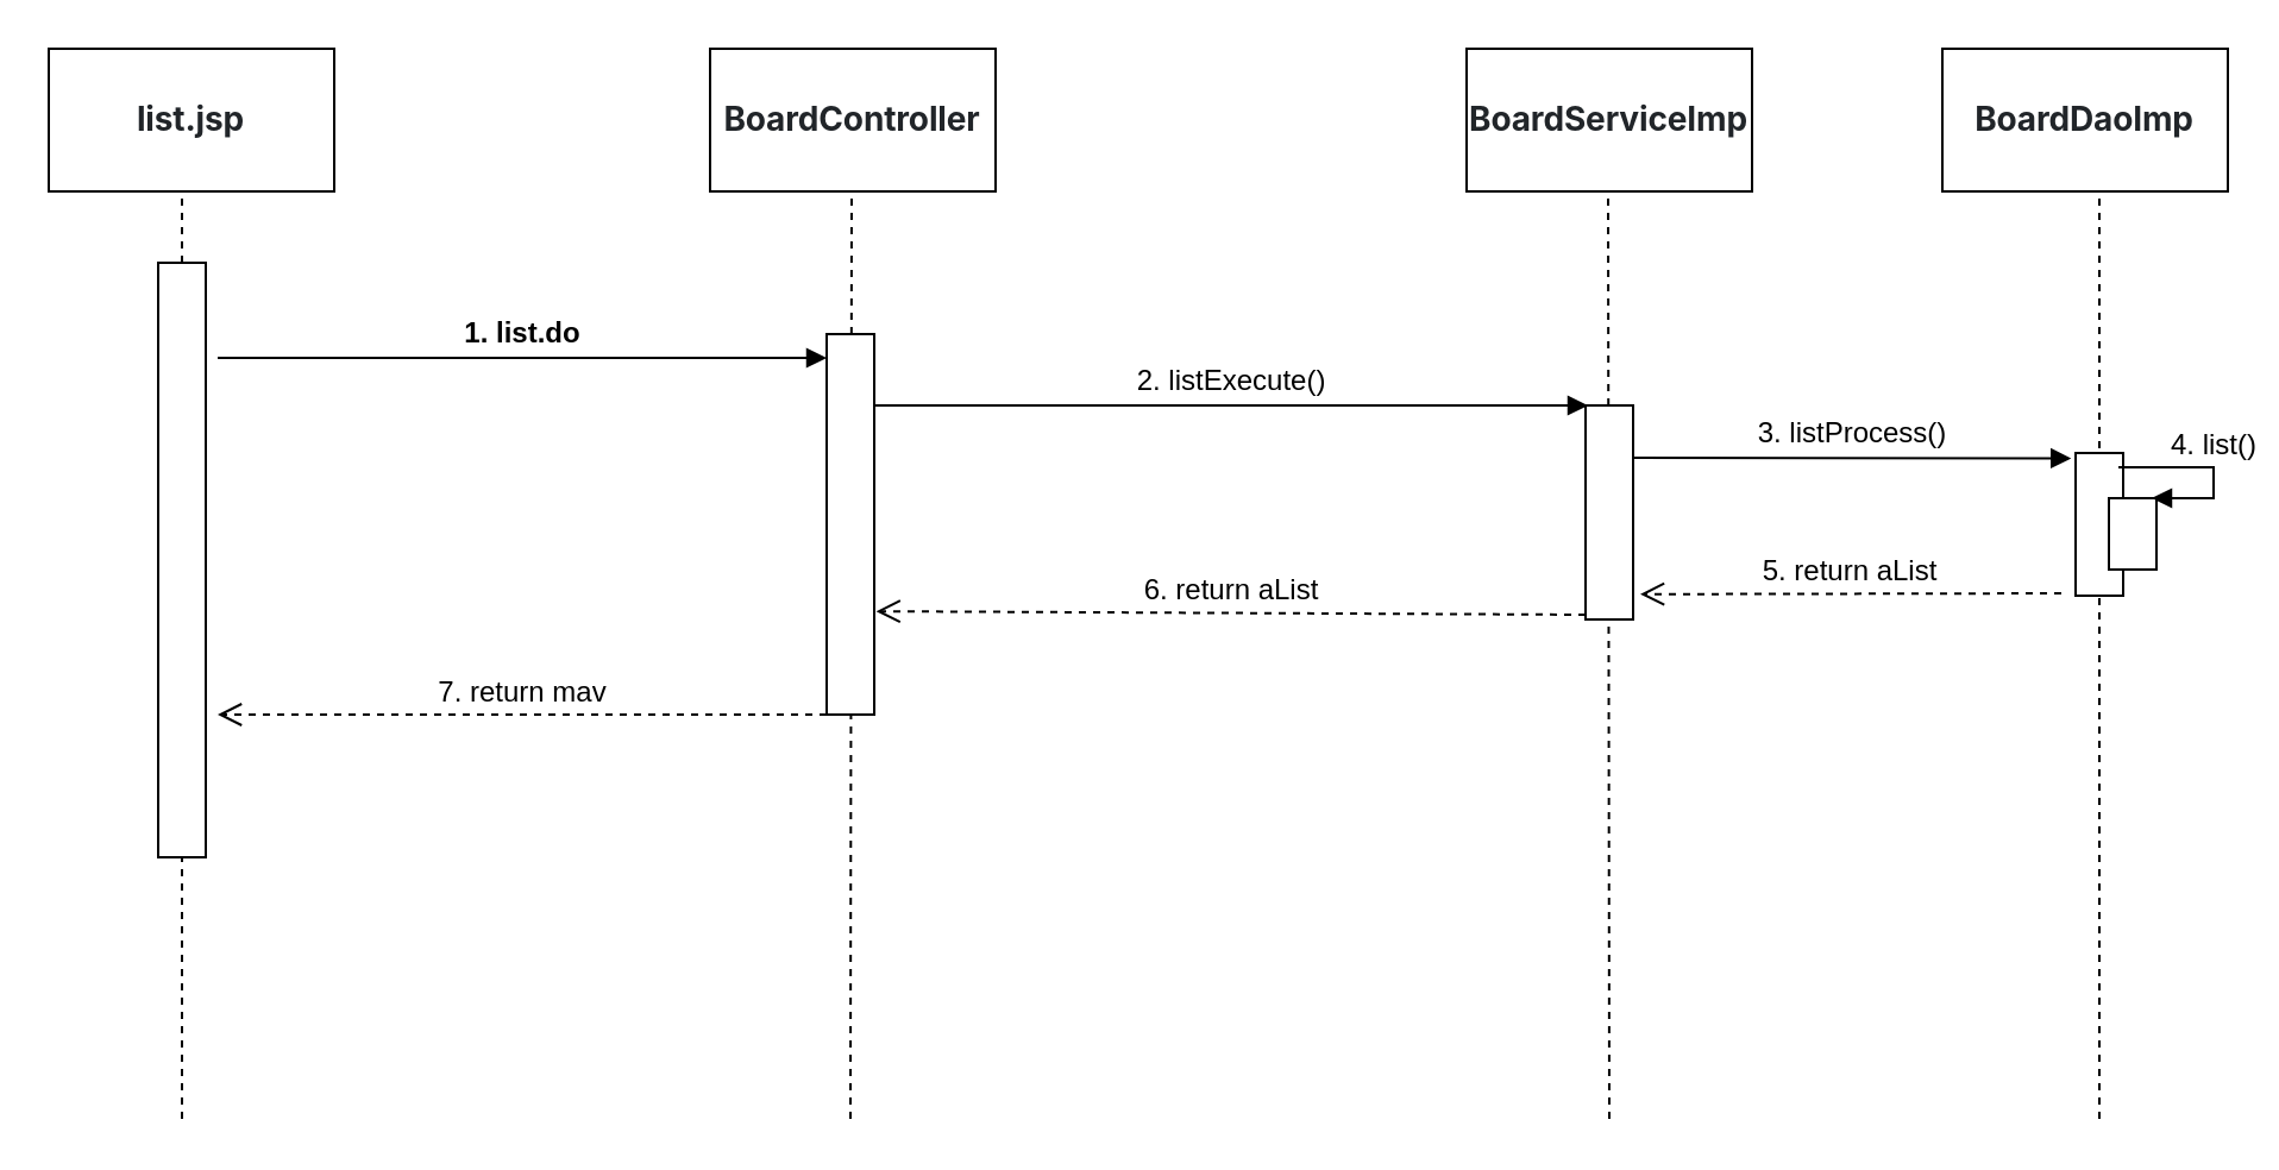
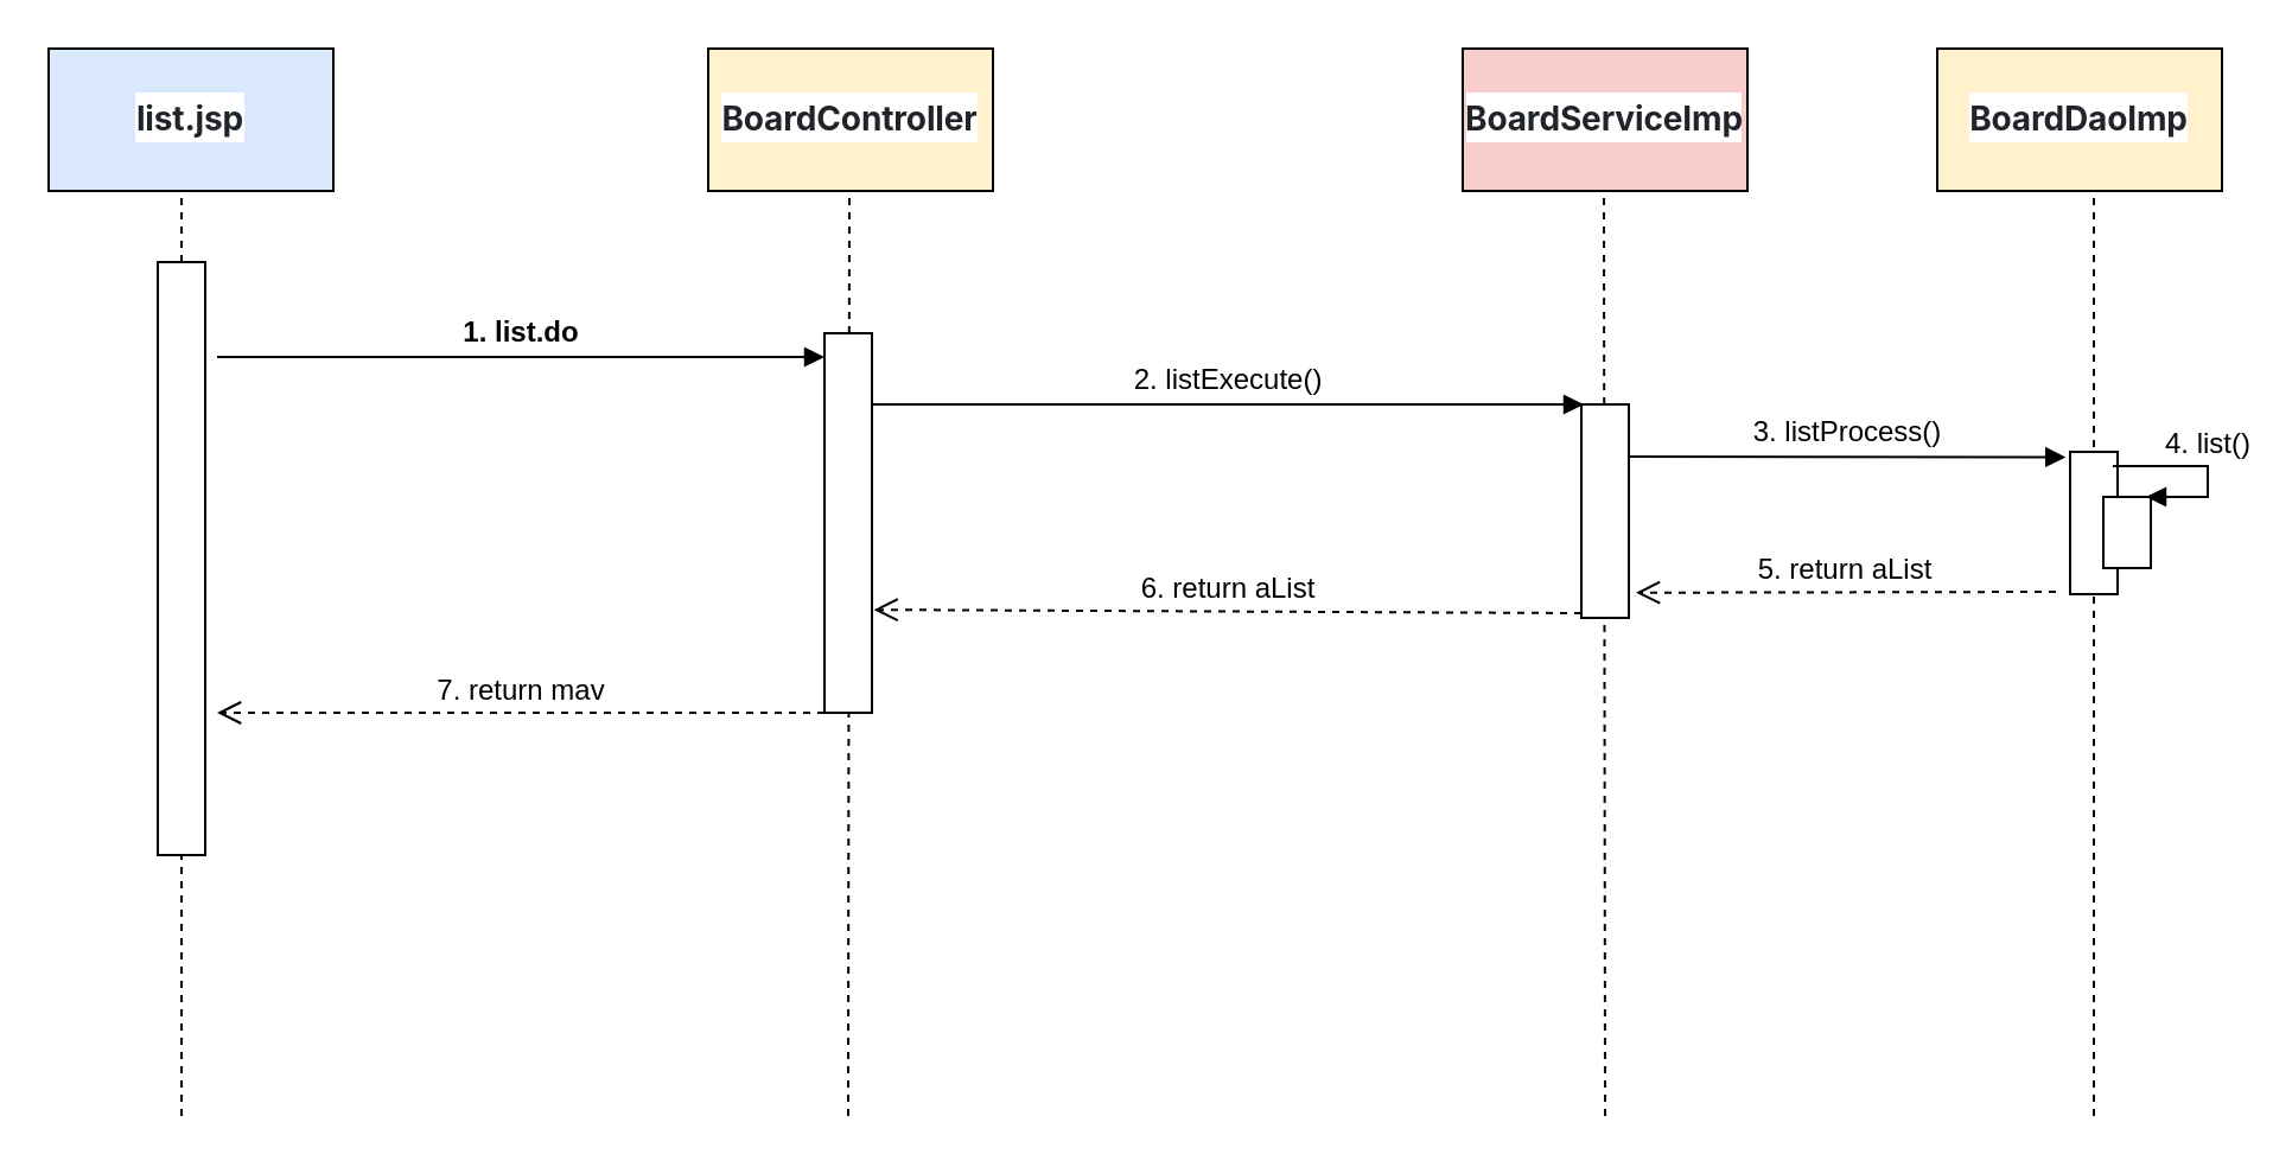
  <mxCell id="0" />
  <mxCell id="1" parent="0" />
- <mxCell id="2" value="&lt;h3 style=&quot;box-sizing: inherit; line-height: 1.5; margin-bottom: 1rem; color: rgb(33, 37, 41); font-family: -apple-system, BlinkMacSystemFont, &amp;quot;Helvetica Neue&amp;quot;, &amp;quot;Apple SD Gothic Neo&amp;quot;, &amp;quot;Malgun Gothic&amp;quot;, &amp;quot;맑은 고딕&amp;quot;, 나눔고딕, &amp;quot;Nanum Gothic&amp;quot;, &amp;quot;Noto Sans KR&amp;quot;, &amp;quot;Noto Sans CJK KR&amp;quot;, arial, 돋움, Dotum, Tahoma, Geneva, sans-serif; letter-spacing: -0.072px; text-align: start; background-color: rgb(255, 255, 255);&quot; id=&quot;1-boardcontroller패키지---boardcontroller클래스-생성&quot;&gt;&lt;span style=&quot;font-size: 14px;&quot;&gt;list.jsp&lt;/span&gt;&lt;/h3&gt;" style="rounded=0;whiteSpace=wrap;html=1;" parent="1" vertex="1"><mxGeometry x="20" y="20" width="120" height="60" as="geometry" /></mxCell>
- <mxCell id="3" value="&lt;h3 style=&quot;border-color: var(--border-color); box-sizing: inherit; line-height: 1.5; margin-bottom: 1rem; color: rgb(33, 37, 41); font-family: -apple-system, BlinkMacSystemFont, &amp;quot;Helvetica Neue&amp;quot;, &amp;quot;Apple SD Gothic Neo&amp;quot;, &amp;quot;Malgun Gothic&amp;quot;, &amp;quot;맑은 고딕&amp;quot;, 나눔고딕, &amp;quot;Nanum Gothic&amp;quot;, &amp;quot;Noto Sans KR&amp;quot;, &amp;quot;Noto Sans CJK KR&amp;quot;, arial, 돋움, Dotum, Tahoma, Geneva, sans-serif; letter-spacing: -0.072px; text-align: start; background-color: rgb(255, 255, 255);&quot; id=&quot;1-boardcontroller패키지---boardcontroller클래스-생성&quot;&gt;&lt;strong style=&quot;border-color: var(--border-color); box-sizing: inherit;&quot;&gt;&lt;font style=&quot;border-color: var(--border-color); font-size: 14px;&quot;&gt;BoardController&lt;/font&gt;&lt;/strong&gt;&lt;/h3&gt;" style="rounded=0;whiteSpace=wrap;html=1;" parent="1" vertex="1"><mxGeometry x="298" y="20" width="120" height="60" as="geometry" /></mxCell>
- <mxCell id="4" value="&lt;h3 style=&quot;border-color: var(--border-color); box-sizing: inherit; line-height: 1.5; margin-bottom: 1rem; color: rgb(33, 37, 41); font-family: -apple-system, BlinkMacSystemFont, &amp;quot;Helvetica Neue&amp;quot;, &amp;quot;Apple SD Gothic Neo&amp;quot;, &amp;quot;Malgun Gothic&amp;quot;, &amp;quot;맑은 고딕&amp;quot;, 나눔고딕, &amp;quot;Nanum Gothic&amp;quot;, &amp;quot;Noto Sans KR&amp;quot;, &amp;quot;Noto Sans CJK KR&amp;quot;, arial, 돋움, Dotum, Tahoma, Geneva, sans-serif; letter-spacing: -0.072px; text-align: start; background-color: rgb(255, 255, 255);&quot; id=&quot;7-boardservice패키지---boardserviceimp-클래스-생성&quot;&gt;&lt;font style=&quot;border-color: var(--border-color); font-size: 14px;&quot;&gt;BoardServiceImp&lt;/font&gt;&lt;/h3&gt;" style="rounded=0;whiteSpace=wrap;html=1;" parent="1" vertex="1"><mxGeometry x="616" y="20" width="120" height="60" as="geometry" /></mxCell>
- <mxCell id="5" value="&lt;h3 style=&quot;border-color: var(--border-color); box-sizing: inherit; line-height: 1.5; margin-bottom: 1rem; color: rgb(33, 37, 41); font-family: -apple-system, BlinkMacSystemFont, &amp;quot;Helvetica Neue&amp;quot;, &amp;quot;Apple SD Gothic Neo&amp;quot;, &amp;quot;Malgun Gothic&amp;quot;, &amp;quot;맑은 고딕&amp;quot;, 나눔고딕, &amp;quot;Nanum Gothic&amp;quot;, &amp;quot;Noto Sans KR&amp;quot;, &amp;quot;Noto Sans CJK KR&amp;quot;, arial, 돋움, Dotum, Tahoma, Geneva, sans-serif; letter-spacing: -0.072px; text-align: start; background-color: rgb(255, 255, 255);&quot; id=&quot;7-boardservice패키지---boardserviceimp-클래스-생성&quot;&gt;&lt;font style=&quot;border-color: var(--border-color); font-size: 14px;&quot;&gt;BoardDaoImp&lt;/font&gt;&lt;/h3&gt;" style="rounded=0;whiteSpace=wrap;html=1;" parent="1" vertex="1"><mxGeometry x="816" y="20" width="120" height="60" as="geometry" /></mxCell>
+ <mxCell id="2" value="&lt;h3 style=&quot;box-sizing: inherit; line-height: 1.5; margin-bottom: 1rem; color: rgb(33, 37, 41); font-family: -apple-system, BlinkMacSystemFont, &amp;quot;Helvetica Neue&amp;quot;, &amp;quot;Apple SD Gothic Neo&amp;quot;, &amp;quot;Malgun Gothic&amp;quot;, &amp;quot;맑은 고딕&amp;quot;, 나눔고딕, &amp;quot;Nanum Gothic&amp;quot;, &amp;quot;Noto Sans KR&amp;quot;, &amp;quot;Noto Sans CJK KR&amp;quot;, arial, 돋움, Dotum, Tahoma, Geneva, sans-serif; letter-spacing: -0.072px; text-align: start; background-color: rgb(255, 255, 255);&quot; id=&quot;1-boardcontroller패키지---boardcontroller클래스-생성&quot;&gt;&lt;span style=&quot;font-size: 14px;&quot;&gt;list.jsp&lt;/span&gt;&lt;/h3&gt;" style="rounded=0;whiteSpace=wrap;html=1;fillColor=#dae8fc;" parent="1" vertex="1"><mxGeometry x="20" y="20" width="120" height="60" as="geometry" /></mxCell>
+ <mxCell id="3" value="&lt;h3 style=&quot;border-color: var(--border-color); box-sizing: inherit; line-height: 1.5; margin-bottom: 1rem; color: rgb(33, 37, 41); font-family: -apple-system, BlinkMacSystemFont, &amp;quot;Helvetica Neue&amp;quot;, &amp;quot;Apple SD Gothic Neo&amp;quot;, &amp;quot;Malgun Gothic&amp;quot;, &amp;quot;맑은 고딕&amp;quot;, 나눔고딕, &amp;quot;Nanum Gothic&amp;quot;, &amp;quot;Noto Sans KR&amp;quot;, &amp;quot;Noto Sans CJK KR&amp;quot;, arial, 돋움, Dotum, Tahoma, Geneva, sans-serif; letter-spacing: -0.072px; text-align: start; background-color: rgb(255, 255, 255);&quot; id=&quot;1-boardcontroller패키지---boardcontroller클래스-생성&quot;&gt;&lt;strong style=&quot;border-color: var(--border-color); box-sizing: inherit;&quot;&gt;&lt;font style=&quot;border-color: var(--border-color); font-size: 14px;&quot;&gt;BoardController&lt;/font&gt;&lt;/strong&gt;&lt;/h3&gt;" style="rounded=0;whiteSpace=wrap;html=1;fillColor=#fff2cc;" parent="1" vertex="1"><mxGeometry x="298" y="20" width="120" height="60" as="geometry" /></mxCell>
+ <mxCell id="4" value="&lt;h3 style=&quot;border-color: var(--border-color); box-sizing: inherit; line-height: 1.5; margin-bottom: 1rem; color: rgb(33, 37, 41); font-family: -apple-system, BlinkMacSystemFont, &amp;quot;Helvetica Neue&amp;quot;, &amp;quot;Apple SD Gothic Neo&amp;quot;, &amp;quot;Malgun Gothic&amp;quot;, &amp;quot;맑은 고딕&amp;quot;, 나눔고딕, &amp;quot;Nanum Gothic&amp;quot;, &amp;quot;Noto Sans KR&amp;quot;, &amp;quot;Noto Sans CJK KR&amp;quot;, arial, 돋움, Dotum, Tahoma, Geneva, sans-serif; letter-spacing: -0.072px; text-align: start; background-color: rgb(255, 255, 255);&quot; id=&quot;7-boardservice패키지---boardserviceimp-클래스-생성&quot;&gt;&lt;font style=&quot;border-color: var(--border-color); font-size: 14px;&quot;&gt;BoardServiceImp&lt;/font&gt;&lt;/h3&gt;" style="rounded=0;whiteSpace=wrap;html=1;fillColor=#f8cecc;" parent="1" vertex="1"><mxGeometry x="616" y="20" width="120" height="60" as="geometry" /></mxCell>
+ <mxCell id="5" value="&lt;h3 style=&quot;border-color: var(--border-color); box-sizing: inherit; line-height: 1.5; margin-bottom: 1rem; color: rgb(33, 37, 41); font-family: -apple-system, BlinkMacSystemFont, &amp;quot;Helvetica Neue&amp;quot;, &amp;quot;Apple SD Gothic Neo&amp;quot;, &amp;quot;Malgun Gothic&amp;quot;, &amp;quot;맑은 고딕&amp;quot;, 나눔고딕, &amp;quot;Nanum Gothic&amp;quot;, &amp;quot;Noto Sans KR&amp;quot;, &amp;quot;Noto Sans CJK KR&amp;quot;, arial, 돋움, Dotum, Tahoma, Geneva, sans-serif; letter-spacing: -0.072px; text-align: start; background-color: rgb(255, 255, 255);&quot; id=&quot;7-boardservice패키지---boardserviceimp-클래스-생성&quot;&gt;&lt;font style=&quot;border-color: var(--border-color); font-size: 14px;&quot;&gt;BoardDaoImp&lt;/font&gt;&lt;/h3&gt;" style="rounded=0;whiteSpace=wrap;html=1;fillColor=#fff2cc;" parent="1" vertex="1"><mxGeometry x="816" y="20" width="120" height="60" as="geometry" /></mxCell>
  <mxCell id="6" value="" style="endArrow=none;dashed=1;html=1;rounded=0;fontSize=14;startArrow=none;" parent="1" edge="1"><mxGeometry width="50" height="50" relative="1" as="geometry"><mxPoint x="76" y="470" as="sourcePoint" /><mxPoint x="76" y="80" as="targetPoint" /></mxGeometry></mxCell>
  <mxCell id="7" value="" style="endArrow=none;dashed=1;html=1;rounded=0;fontSize=14;startArrow=none;" parent="1" edge="1"><mxGeometry width="50" height="50" relative="1" as="geometry"><mxPoint x="357" y="470" as="sourcePoint" /><mxPoint x="357.5" y="80" as="targetPoint" /></mxGeometry></mxCell>
  <mxCell id="8" value="" style="endArrow=none;dashed=1;html=1;rounded=0;fontSize=14;startArrow=none;" parent="1" edge="1"><mxGeometry width="50" height="50" relative="1" as="geometry"><mxPoint x="676" y="470" as="sourcePoint" /><mxPoint x="675.5" y="80" as="targetPoint" /></mxGeometry></mxCell>
  <mxCell id="9" value="" style="endArrow=none;dashed=1;html=1;rounded=0;fontSize=14;startArrow=none;" parent="1" edge="1"><mxGeometry x="0.14" y="-660" width="50" height="50" relative="1" as="geometry"><mxPoint x="882" y="470" as="sourcePoint" /><mxPoint x="882" y="80" as="targetPoint" /><mxPoint as="offset" /></mxGeometry></mxCell>
  <mxCell id="10" value="" style="rounded=0;whiteSpace=wrap;html=1;fontSize=14;" parent="1" vertex="1"><mxGeometry x="66" y="110" width="20" height="250" as="geometry" /></mxCell>
  <mxCell id="11" value="" style="rounded=0;whiteSpace=wrap;html=1;fontSize=14;" parent="1" vertex="1"><mxGeometry x="347" y="140" width="20" height="160" as="geometry" /></mxCell>
  <mxCell id="12" value="" style="rounded=0;whiteSpace=wrap;html=1;fontSize=14;" parent="1" vertex="1"><mxGeometry x="666" y="170" width="20" height="90" as="geometry" /></mxCell>
  <mxCell id="13" value="" style="rounded=0;whiteSpace=wrap;html=1;fontSize=14;" parent="1" vertex="1"><mxGeometry x="872" y="190" width="20" height="60" as="geometry" /></mxCell>
  <mxCell id="14" value="&lt;font style=&quot;font-size: 12px;&quot;&gt;&lt;b&gt;1. list.do&lt;/b&gt;&lt;/font&gt;" style="html=1;verticalAlign=bottom;endArrow=block;rounded=0;fontSize=14;" parent="1" edge="1"><mxGeometry width="80" relative="1" as="geometry"><mxPoint x="91" y="150" as="sourcePoint" /><mxPoint x="347" y="150" as="targetPoint" /></mxGeometry></mxCell>
  <mxCell id="15" value="&lt;font style=&quot;font-size: 12px;&quot;&gt;2. listExecute()&lt;/font&gt;" style="html=1;verticalAlign=bottom;endArrow=block;rounded=0;fontSize=14;" parent="1" edge="1"><mxGeometry width="80" relative="1" as="geometry"><mxPoint x="367" y="170" as="sourcePoint" /><mxPoint x="667" y="170" as="targetPoint" /></mxGeometry></mxCell>
  <mxCell id="16" value="&lt;font style=&quot;font-size: 12px;&quot;&gt;3. listProcess()&lt;/font&gt;" style="html=1;verticalAlign=bottom;endArrow=block;rounded=0;fontSize=14;entryX=-0.094;entryY=0.325;entryDx=0;entryDy=0;entryPerimeter=0;" parent="1" edge="1"><mxGeometry width="80" relative="1" as="geometry"><mxPoint x="686" y="192" as="sourcePoint" /><mxPoint x="870.12" y="192.25" as="targetPoint" /></mxGeometry></mxCell>
  <mxCell id="17" value="5. return aList" style="html=1;verticalAlign=bottom;endArrow=open;dashed=1;endSize=8;rounded=0;fontSize=12;entryX=1.15;entryY=0.626;entryDx=0;entryDy=0;entryPerimeter=0;" parent="1" edge="1"><mxGeometry relative="1" as="geometry"><mxPoint x="866" y="249" as="sourcePoint" /><mxPoint x="689" y="249.38" as="targetPoint" /></mxGeometry></mxCell>
  <mxCell id="18" value="6.&amp;nbsp;return aList" style="html=1;verticalAlign=bottom;endArrow=open;dashed=1;endSize=8;rounded=0;fontSize=12;entryX=0.99;entryY=0.798;entryDx=0;entryDy=0;entryPerimeter=0;" parent="1" edge="1"><mxGeometry relative="1" as="geometry"><mxPoint x="666" y="258" as="sourcePoint" /><mxPoint x="367.8" y="256.56" as="targetPoint" /></mxGeometry></mxCell>
  <mxCell id="19" value="7. return mav" style="html=1;verticalAlign=bottom;endArrow=open;dashed=1;endSize=8;rounded=0;fontSize=12;" parent="1" edge="1"><mxGeometry relative="1" as="geometry"><mxPoint x="347" y="300" as="sourcePoint" /><mxPoint x="91" y="300" as="targetPoint" /></mxGeometry></mxCell>
  <mxCell id="20" value="" style="html=1;fontSize=12;" parent="1" vertex="1"><mxGeometry x="886" y="209" width="20" height="30" as="geometry" /></mxCell>
  <mxCell id="21" value="4. list()" style="html=1;verticalAlign=bottom;endArrow=block;rounded=0;fontSize=12;" parent="1" edge="1"><mxGeometry width="80" relative="1" as="geometry"><mxPoint x="890" y="196" as="sourcePoint" /><mxPoint x="904" y="209" as="targetPoint" /><Array as="points"><mxPoint x="930" y="196" /><mxPoint x="930" y="209" /></Array></mxGeometry></mxCell>
